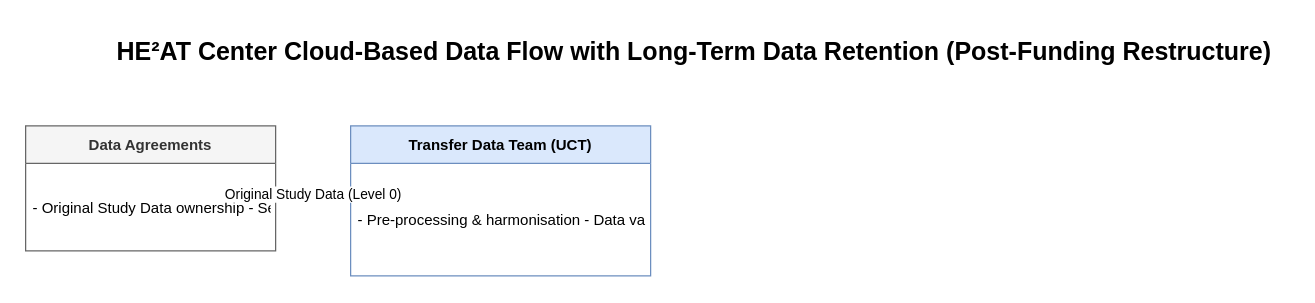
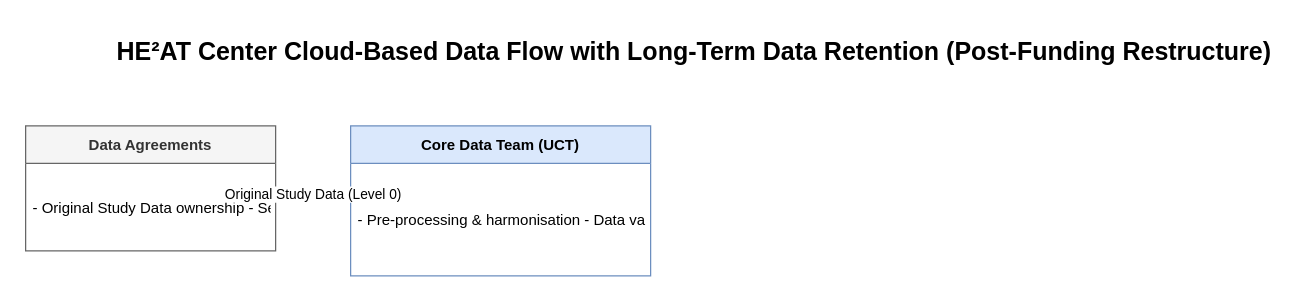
  <mxCell id="0" />
  <mxCell id="1" parent="0" />
  <mxCell id="2" value="HE²AT Center Cloud-Based Data Flow with Long-Term Data Retention (Post-Funding Restructure)" style="text;html=1;strokeColor=none;fillColor=none;align=center;verticalAlign=middle;whiteSpace=wrap;rounded=0;fontSize=20;fontStyle=1" vertex="1" parent="1"><mxGeometry x="80" y="20" width="950" height="40" as="geometry" /></mxCell>
  <mxCell id="3" value="Data Agreements" style="swimlane;fontStyle=1;childLayout=stackLayout;horizontal=1;startSize=30;horizontalStack=0;resizeParent=1;resizeParentMax=0;resizeLast=0;collapsible=1;marginBottom=0;fillColor=#f5f5f5;strokeColor=#666666;fontColor=#333333;" vertex="1" parent="1"><mxGeometry x="20" y="100" width="200" height="100" as="geometry" /></mxCell>
  <mxCell id="4" value="- Original Study Data ownership - Secure data transfer protocols - In-region data storage - Data Transfer Agreements" style="text;strokeColor=none;fillColor=none;align=left;verticalAlign=middle;spacingLeft=4;spacingRight=4;overflow=hidden;points=[[0,0.5],[1,0.5]];portConstraint=eastwest;rotatable=0;" vertex="1" parent="3"><mxGeometry y="30" width="200" height="70" as="geometry" /></mxCell>
- <mxCell id="5" value="Transfer Data Team (UCT)" style="swimlane;fontStyle=1;childLayout=stackLayout;horizontal=1;startSize=30;horizontalStack=0;resizeParent=1;resizeParentMax=0;resizeLast=0;collapsible=1;marginBottom=0;fillColor=#dae8fc;strokeColor=#6c8ebf;" vertex="1" parent="1"><mxGeometry x="280" y="100" width="240" height="120" as="geometry" /></mxCell>
+ <mxCell id="5" value="Core Data Team (UCT)" style="swimlane;fontStyle=1;childLayout=stackLayout;horizontal=1;startSize=30;horizontalStack=0;resizeParent=1;resizeParentMax=0;resizeLast=0;collapsible=1;marginBottom=0;fillColor=#dae8fc;strokeColor=#6c8ebf;" vertex="1" parent="1"><mxGeometry x="280" y="100" width="240" height="120" as="geometry" /></mxCell>
  <mxCell id="6" value="- Pre-processing &amp; harmonisation - Data validation and transformation - De-identification processes - Geographic masking techniques - Audit logs &amp; transformation records - Metadata management" style="text;strokeColor=none;fillColor=none;align=left;verticalAlign=middle;spacingLeft=4;spacingRight=4;overflow=hidden;points=[[0,0.5],[1,0.5]];portConstraint=eastwest;rotatable=0;" vertex="1" parent="5"><mxGeometry y="30" width="240" height="90" as="geometry" /></mxCell>
  <mxCell id="7" value="Original Study Data (Level 0)" style="endArrow=classic;html=1;rounded=0;" edge="1" parent="1" source="3" target="5"><mxGeometry relative="1" as="geometry" /></mxCell>
